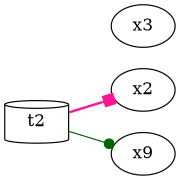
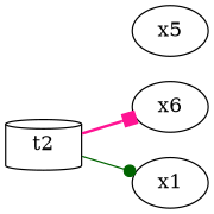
  digraph {
    rankdir=LR
    node [shape=ellipse]
    edge [style=invis]
-   n1 [label=x3]
-   n2 [label=x2]
-   n3 [label=x9]
+   n1 [label=x5]
+   n2 [label=x6]
+   n3 [label=x1]
    n4 [label=t2 shape=cylinder]
    subgraph sub_1 {
      rank=same
      n1
      n2
      n3
    }
    n1 -> n2
    n2 -> n3
    n4 -> n2 [arrowhead=box color=deeppink style=bold]
    n4 -> n3 [arrowhead=dot color=darkgreen style=solid]
  }
